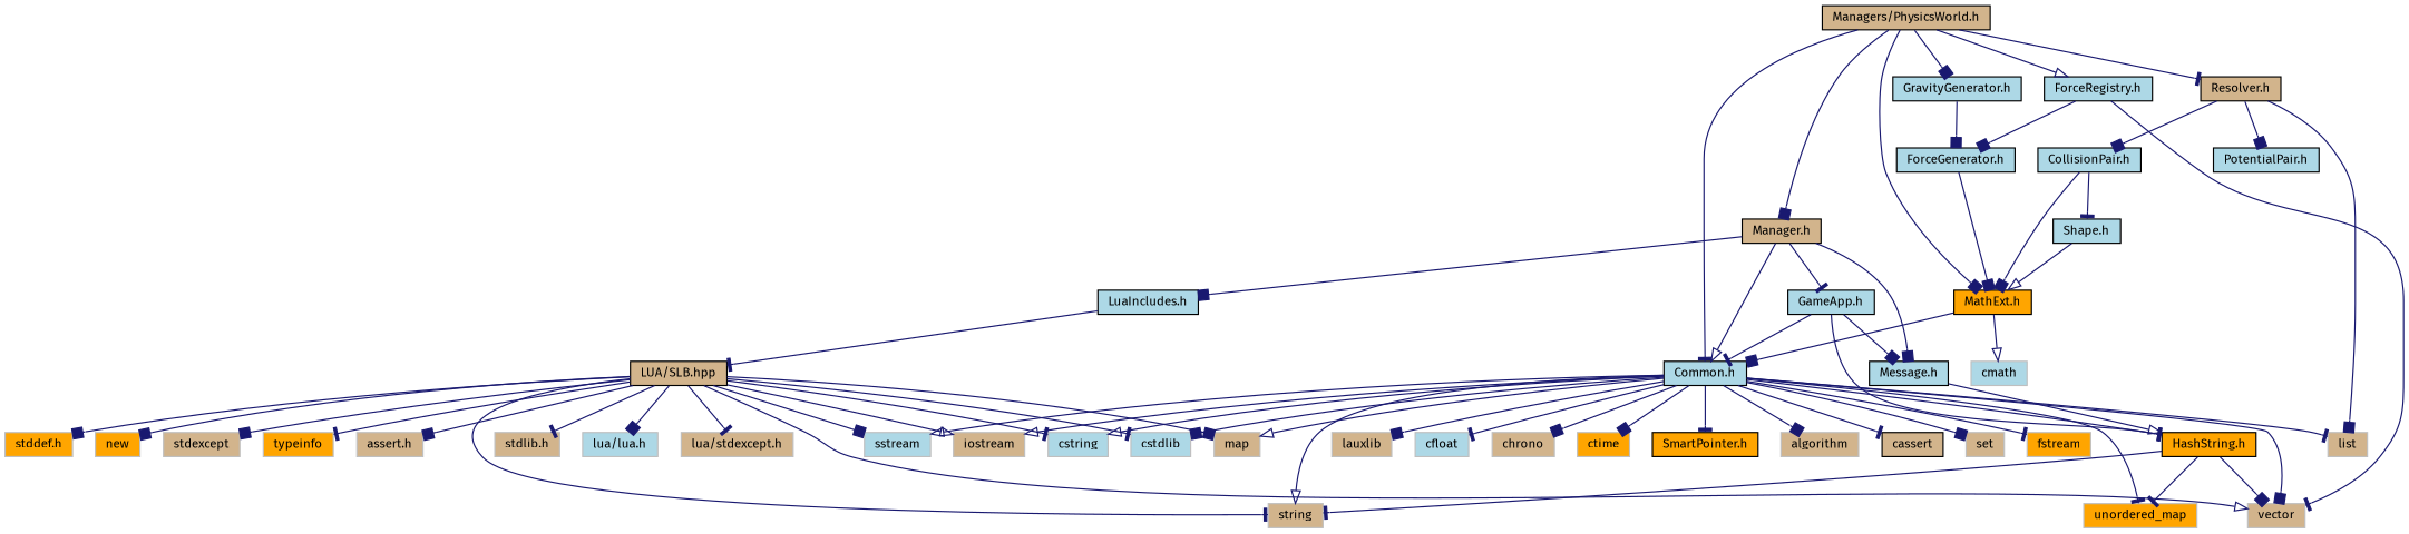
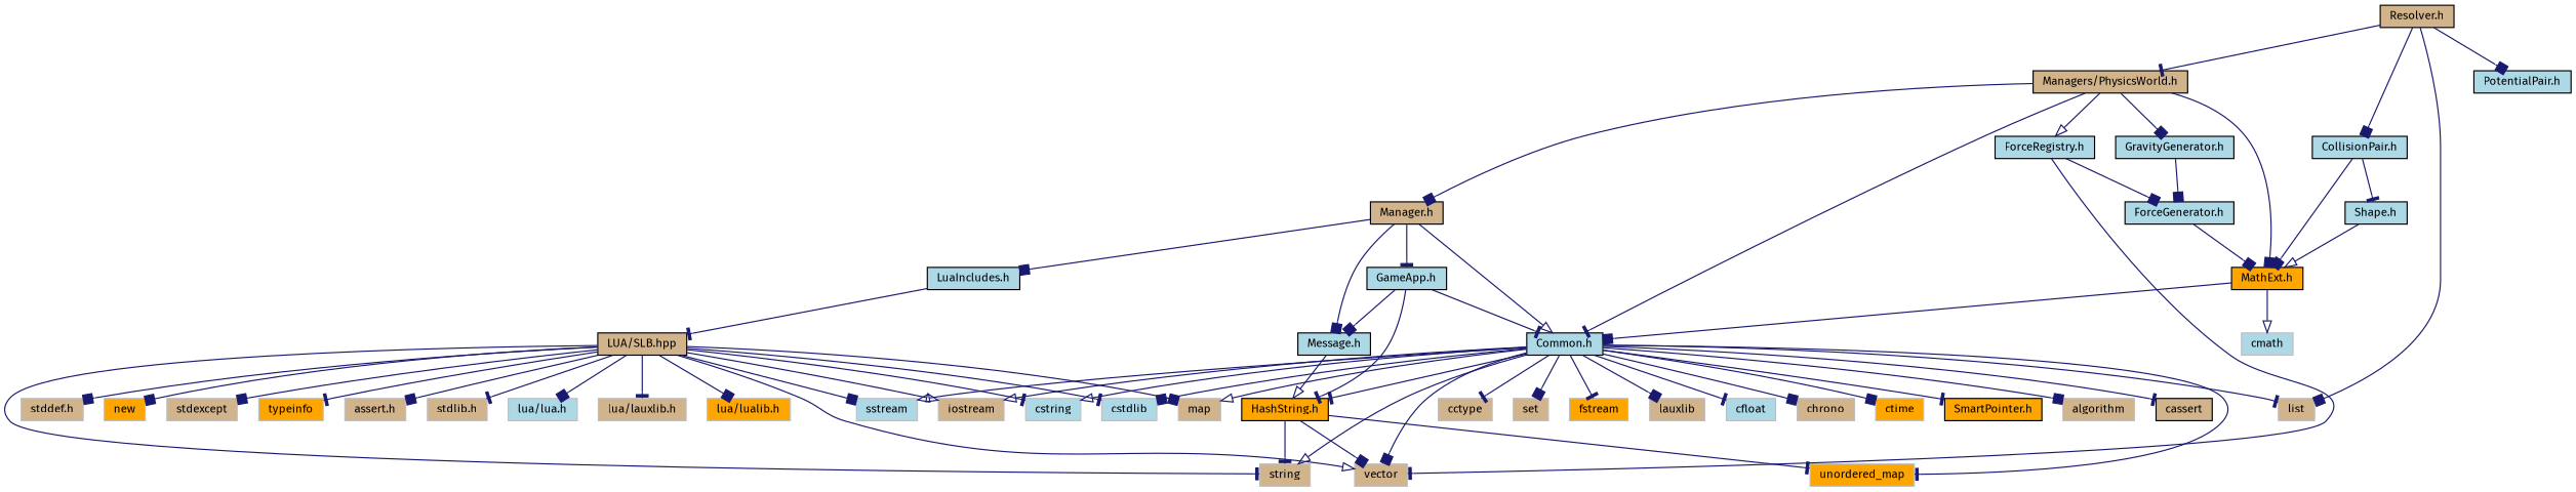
  digraph {
    fontname="Fira Sans"
    node [color=grey75 fillcolor=tan fontname="Fira Sans" fontsize=10 shape=record style=filled]
    edge [arrowhead=box color=midnightblue fontname="Fira Sans" fontsize=10 labelfontname=Helvetica labelfontsize=10 style=solid]
    n1 [color=black fontcolor=black height=0.2 label="Managers/PhysicsWorld.h" width=0.4]
    n2 [color=black fillcolor=lightblue height=0.2 label="Common.h" width=0.4]
    n3 [color=black height=0.2 label="Manager.h" width=0.4]
    n4 [color=black fillcolor=orange height=0.2 label="MathExt.h" width=0.4]
    n5 [color=black fillcolor=lightblue height=0.2 label="ForceRegistry.h" width=0.4]
    n6 [color=black fillcolor=lightblue height=0.2 label="GravityGenerator.h" width=0.4]
    n7 [color=black height=0.2 label="Resolver.h" width=0.4]
    n8 [height=0.2 label=algorithm width=0.4]
    n9 [height=0.2 label=vector width=0.4]
    n10 [height=0.2 label=string width=0.4]
    n11 [fillcolor=lightblue height=0.2 label=cstring width=0.4]
    n12 [color=black height=0.2 label=cassert width=0.4]
    n13 [fillcolor=lightblue height=0.2 label=cstdlib width=0.4]
+   n14 [height=0.2 label=cctype width=0.4]
    n15 [height=0.2 label=map width=0.4]
    n16 [height=0.2 label=set width=0.4]
    n17 [height=0.2 label=list width=0.4]
    n18 [fillcolor=orange height=0.2 label=fstream width=0.4]
    n19 [fillcolor=lightblue height=0.2 label=sstream width=0.4]
    n20 [height=0.2 label=iostream width=0.4]
    n21 [height=0.2 label=lauxlib width=0.4]
    n22 [fillcolor=lightblue height=0.2 label=cfloat width=0.4]
    n23 [fillcolor=orange height=0.2 label=unordered_map width=0.4]
    n24 [height=0.2 label=chrono width=0.4]
    n25 [fillcolor=orange height=0.2 label=ctime width=0.4]
    n26 [color=black fillcolor=orange height=0.2 label="HashString.h" width=0.4]
    n27 [color=black fillcolor=orange height=0.2 label="SmartPointer.h" width=0.4]
    n28 [color=black fillcolor=lightblue height=0.2 label="Message.h" width=0.4]
    n29 [color=black fillcolor=lightblue height=0.2 label="GameApp.h" width=0.4]
    n30 [color=black fillcolor=lightblue height=0.2 label="LuaIncludes.h" width=0.4]
    n31 [fillcolor=lightblue height=0.2 label=cmath width=0.4]
    n32 [color=black fillcolor=lightblue height=0.2 label="ForceGenerator.h" width=0.4]
    n33 [color=black fillcolor=lightblue height=0.2 label="CollisionPair.h" width=0.4]
    n34 [color=black fillcolor=lightblue height=0.2 label="PotentialPair.h" width=0.4]
    n35 [color=black height=0.2 label="LUA/SLB.hpp" width=0.4]
    n36 [height=0.2 label="stdlib.h" width=0.4]
    n37 [fillcolor=lightblue height=0.2 label="lua/lua.h" width=0.4]
-   n38 [height=0.2 label="lua/stdexcept.h" width=0.4]
-   n40 [fillcolor=orange height=0.2 label="stddef.h" width=0.4]
+   n38 [height=0.2 label="lua/lauxlib.h" width=0.4]
+   n39 [fillcolor=orange height=0.2 label="lua/lualib.h" width=0.4]
+   n40 [height=0.2 label="stddef.h" width=0.4]
    n41 [fillcolor=orange height=0.2 label=new width=0.4]
    n42 [height=0.2 label=stdexcept width=0.4]
    n43 [fillcolor=orange height=0.2 label=typeinfo width=0.4]
    n44 [height=0.2 label="assert.h" width=0.4]
    n45 [color=black fillcolor=lightblue height=0.2 label="Shape.h" width=0.4]
    n1 -> n2 [arrowhead=tee]
    n1 -> n3
    n1 -> n4
    n1 -> n5 [arrowhead=onormal]
    n1 -> n6
-   n1 -> n7 [arrowhead=tee]
+   n7 -> n1 [arrowhead=tee]
    n2 -> n8
    n2 -> n9
    n2 -> n10 [arrowhead=onormal]
    n2 -> n11 [arrowhead=onormal]
    n2 -> n12 [arrowhead=tee]
    n2 -> n13
+   n2 -> n14 [arrowhead=tee]
    n2 -> n15 [arrowhead=onormal]
    n2 -> n16
    n2 -> n17 [arrowhead=tee]
    n2 -> n18 [arrowhead=tee]
    n2 -> n19 [arrowhead=onormal]
    n2 -> n20 [arrowhead=onormal]
    n2 -> n21
    n2 -> n22 [arrowhead=tee]
    n2 -> n23 [arrowhead=tee]
    n2 -> n24
    n2 -> n25
    n2 -> n26 [arrowhead=tee]
    n2 -> n27 [arrowhead=tee]
    n3 -> n2 [arrowhead=onormal]
    n3 -> n28
    n3 -> n29 [arrowhead=tee]
    n3 -> n30
    n4 -> n2
    n4 -> n31 [arrowhead=onormal]
    n5 -> n9 [arrowhead=tee]
    n5 -> n32
    n6 -> n32
    n7 -> n17
    n7 -> n33
    n7 -> n34
    n26 -> n9
    n26 -> n10 [arrowhead=tee]
    n26 -> n23 [arrowhead=tee]
    n28 -> n26 [arrowhead=onormal]
    n29 -> n2 [arrowhead=tee]
    n29 -> n26 [arrowhead=tee]
    n29 -> n28
    n30 -> n35 [arrowhead=tee]
    n32 -> n4
    n33 -> n4
    n33 -> n45 [arrowhead=tee]
    n35 -> n9 [arrowhead=onormal]
    n35 -> n10 [arrowhead=tee]
    n35 -> n11 [arrowhead=tee]
    n35 -> n13 [arrowhead=tee]
    n35 -> n15
    n35 -> n19
    n35 -> n20 [arrowhead=onormal]
    n35 -> n36 [arrowhead=tee]
    n35 -> n37
    n35 -> n38 [arrowhead=tee]
+   n35 -> n39
    n35 -> n40
    n35 -> n41
    n35 -> n42
    n35 -> n43 [arrowhead=tee]
    n35 -> n44
    n45 -> n4 [arrowhead=onormal]
  }
